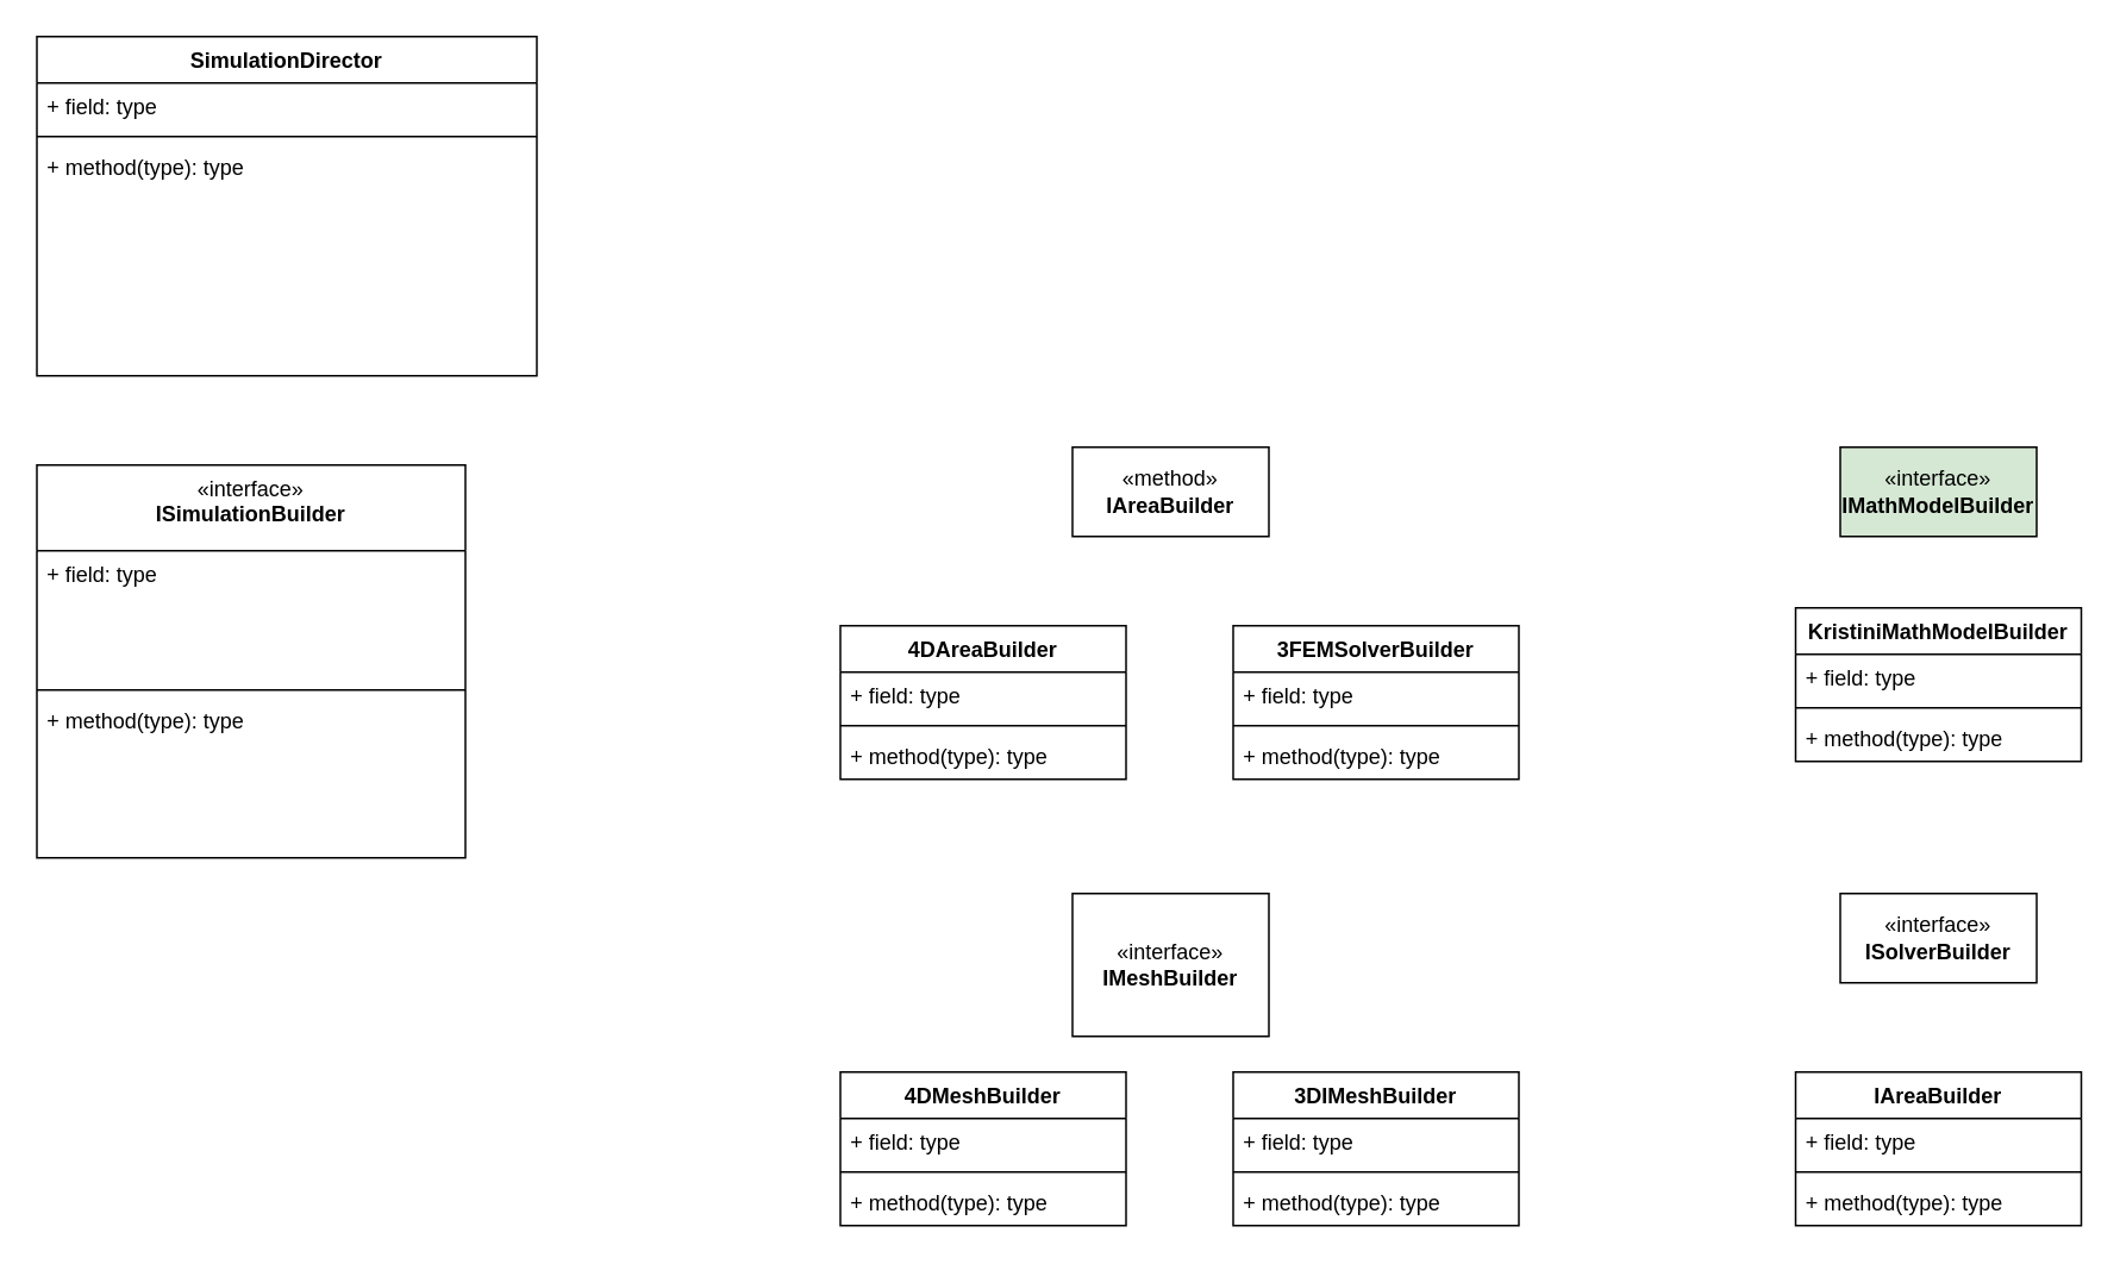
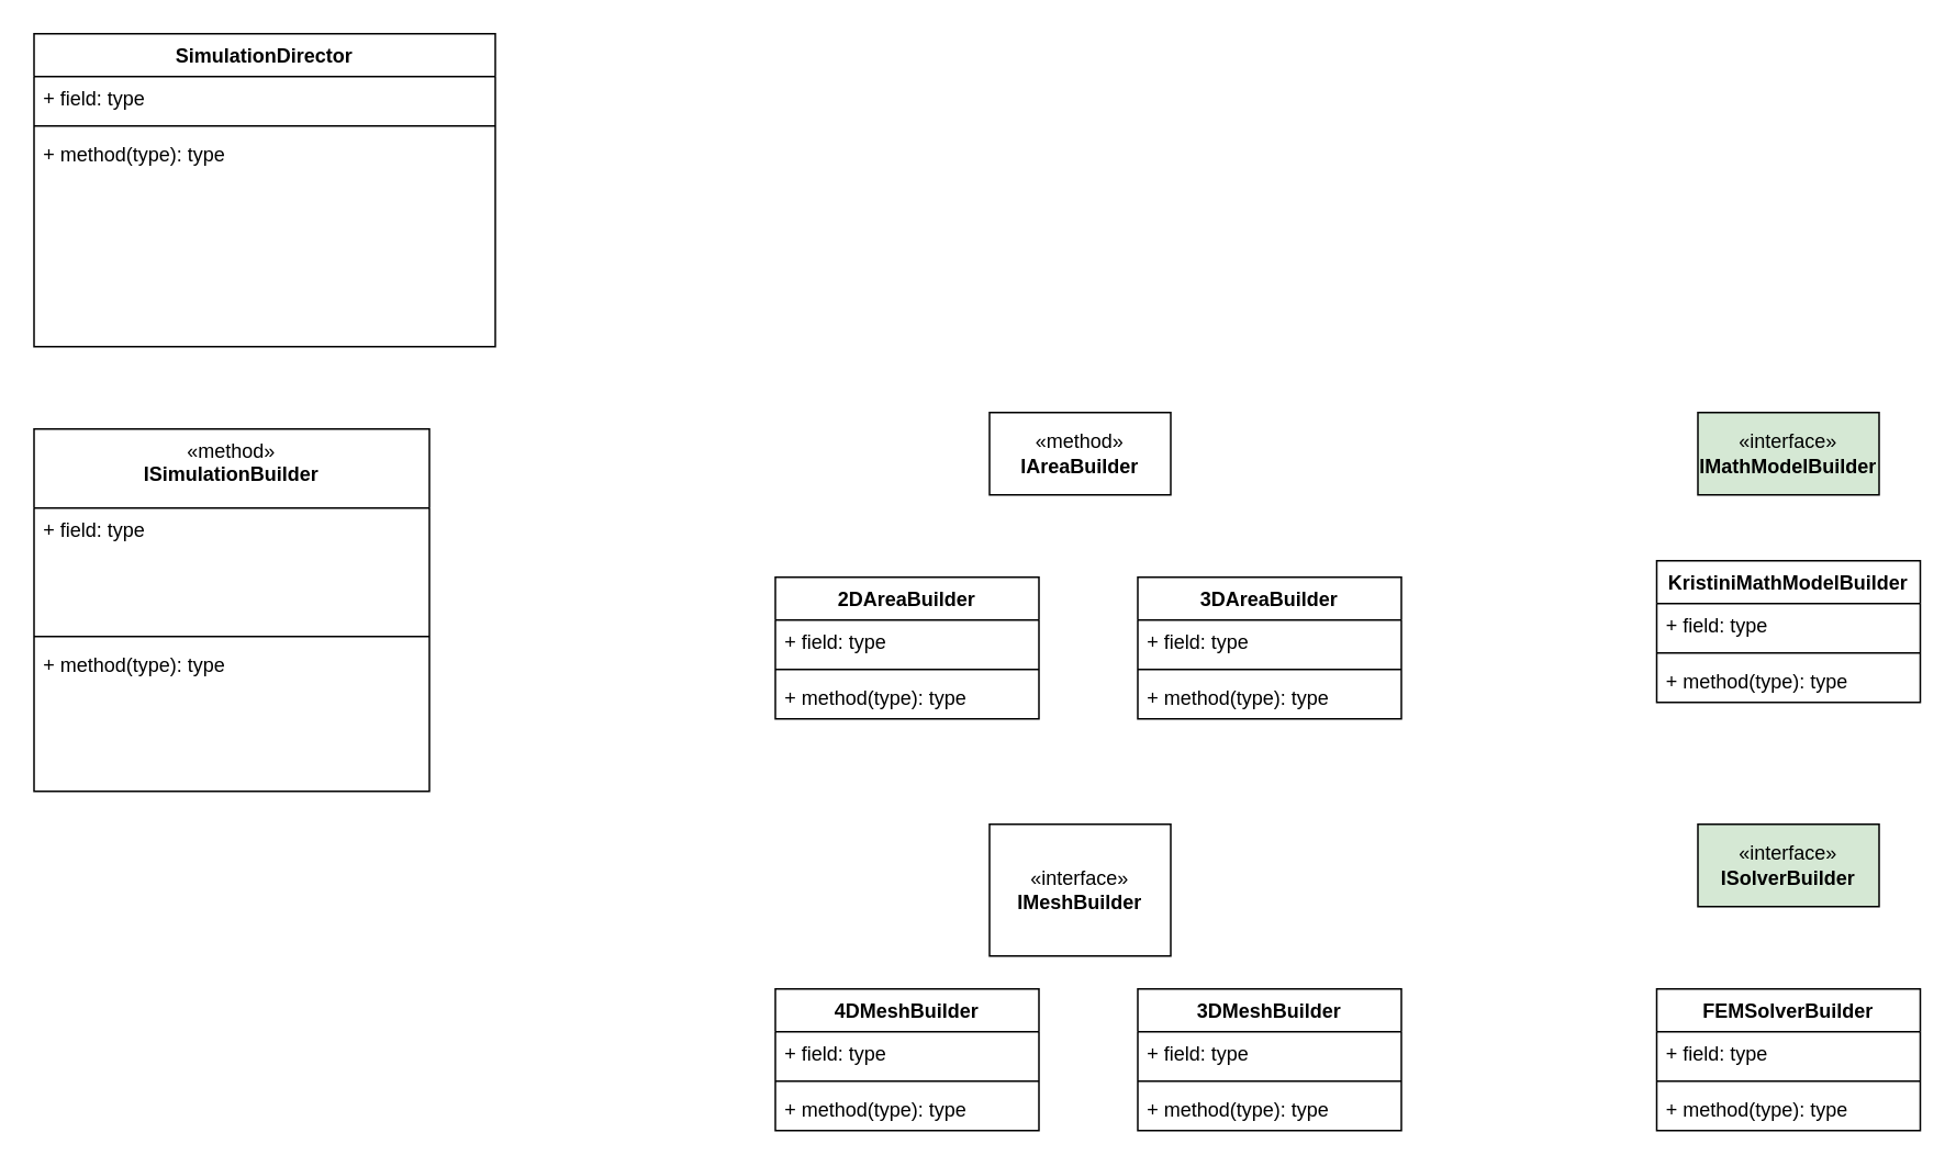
  <mxCell id="0" />
  <mxCell id="1" parent="0" />
  <mxCell id="2" value="SimulationDirector" style="swimlane;fontStyle=1;align=center;verticalAlign=top;childLayout=stackLayout;horizontal=1;startSize=26;horizontalStack=0;resizeParent=1;resizeParentMax=0;resizeLast=0;collapsible=1;marginBottom=0;whiteSpace=wrap;html=1;" vertex="1" parent="1"><mxGeometry x="20" y="20" width="280" height="190" as="geometry" /></mxCell>
  <mxCell id="3" value="+ field: type" style="text;strokeColor=none;fillColor=none;align=left;verticalAlign=top;spacingLeft=4;spacingRight=4;overflow=hidden;rotatable=0;points=[[0,0.5],[1,0.5]];portConstraint=eastwest;whiteSpace=wrap;html=1;" vertex="1" parent="2"><mxGeometry y="26" width="280" height="26" as="geometry" /></mxCell>
  <mxCell id="4" value="" style="line;strokeWidth=1;fillColor=none;align=left;verticalAlign=middle;spacingTop=-1;spacingLeft=3;spacingRight=3;rotatable=0;labelPosition=right;points=[];portConstraint=eastwest;strokeColor=inherit;" vertex="1" parent="2"><mxGeometry y="52" width="280" height="8" as="geometry" /></mxCell>
  <mxCell id="5" value="+ method(type): type" style="text;strokeColor=none;fillColor=none;align=left;verticalAlign=top;spacingLeft=4;spacingRight=4;overflow=hidden;rotatable=0;points=[[0,0.5],[1,0.5]];portConstraint=eastwest;whiteSpace=wrap;html=1;" vertex="1" parent="2"><mxGeometry y="60" width="280" height="130" as="geometry" /></mxCell>
  <mxCell id="6" value="«method»&lt;br&gt;&lt;b&gt;IAreaBuilder&lt;/b&gt;" style="html=1;whiteSpace=wrap;" vertex="1" parent="1"><mxGeometry x="600" y="250" width="110" height="50" as="geometry" /></mxCell>
- <mxCell id="7" value="4DAreaBuilder" style="swimlane;fontStyle=1;align=center;verticalAlign=top;childLayout=stackLayout;horizontal=1;startSize=26;horizontalStack=0;resizeParent=1;resizeParentMax=0;resizeLast=0;collapsible=1;marginBottom=0;whiteSpace=wrap;html=1;" vertex="1" parent="1"><mxGeometry x="470" y="350" width="160" height="86" as="geometry" /></mxCell>
+ <mxCell id="7" value="2DAreaBuilder" style="swimlane;fontStyle=1;align=center;verticalAlign=top;childLayout=stackLayout;horizontal=1;startSize=26;horizontalStack=0;resizeParent=1;resizeParentMax=0;resizeLast=0;collapsible=1;marginBottom=0;whiteSpace=wrap;html=1;" vertex="1" parent="1"><mxGeometry x="470" y="350" width="160" height="86" as="geometry" /></mxCell>
  <mxCell id="8" value="+ field: type" style="text;strokeColor=none;fillColor=none;align=left;verticalAlign=top;spacingLeft=4;spacingRight=4;overflow=hidden;rotatable=0;points=[[0,0.5],[1,0.5]];portConstraint=eastwest;whiteSpace=wrap;html=1;" vertex="1" parent="7"><mxGeometry y="26" width="160" height="26" as="geometry" /></mxCell>
  <mxCell id="9" value="" style="line;strokeWidth=1;fillColor=none;align=left;verticalAlign=middle;spacingTop=-1;spacingLeft=3;spacingRight=3;rotatable=0;labelPosition=right;points=[];portConstraint=eastwest;strokeColor=inherit;" vertex="1" parent="7"><mxGeometry y="52" width="160" height="8" as="geometry" /></mxCell>
  <mxCell id="10" value="+ method(type): type" style="text;strokeColor=none;fillColor=none;align=left;verticalAlign=top;spacingLeft=4;spacingRight=4;overflow=hidden;rotatable=0;points=[[0,0.5],[1,0.5]];portConstraint=eastwest;whiteSpace=wrap;html=1;" vertex="1" parent="7"><mxGeometry y="60" width="160" height="26" as="geometry" /></mxCell>
- <mxCell id="11" value="3FEMSolverBuilder" style="swimlane;fontStyle=1;align=center;verticalAlign=top;childLayout=stackLayout;horizontal=1;startSize=26;horizontalStack=0;resizeParent=1;resizeParentMax=0;resizeLast=0;collapsible=1;marginBottom=0;whiteSpace=wrap;html=1;" vertex="1" parent="1"><mxGeometry x="690" y="350" width="160" height="86" as="geometry" /></mxCell>
+ <mxCell id="11" value="3DAreaBuilder" style="swimlane;fontStyle=1;align=center;verticalAlign=top;childLayout=stackLayout;horizontal=1;startSize=26;horizontalStack=0;resizeParent=1;resizeParentMax=0;resizeLast=0;collapsible=1;marginBottom=0;whiteSpace=wrap;html=1;" vertex="1" parent="1"><mxGeometry x="690" y="350" width="160" height="86" as="geometry" /></mxCell>
  <mxCell id="12" value="+ field: type" style="text;strokeColor=none;fillColor=none;align=left;verticalAlign=top;spacingLeft=4;spacingRight=4;overflow=hidden;rotatable=0;points=[[0,0.5],[1,0.5]];portConstraint=eastwest;whiteSpace=wrap;html=1;" vertex="1" parent="11"><mxGeometry y="26" width="160" height="26" as="geometry" /></mxCell>
  <mxCell id="13" value="" style="line;strokeWidth=1;fillColor=none;align=left;verticalAlign=middle;spacingTop=-1;spacingLeft=3;spacingRight=3;rotatable=0;labelPosition=right;points=[];portConstraint=eastwest;strokeColor=inherit;" vertex="1" parent="11"><mxGeometry y="52" width="160" height="8" as="geometry" /></mxCell>
  <mxCell id="14" value="+ method(type): type" style="text;strokeColor=none;fillColor=none;align=left;verticalAlign=top;spacingLeft=4;spacingRight=4;overflow=hidden;rotatable=0;points=[[0,0.5],[1,0.5]];portConstraint=eastwest;whiteSpace=wrap;html=1;" vertex="1" parent="11"><mxGeometry y="60" width="160" height="26" as="geometry" /></mxCell>
  <mxCell id="15" value="«interface»&lt;br&gt;&lt;b&gt;IMeshBuilder&lt;/b&gt;" style="html=1;whiteSpace=wrap;" vertex="1" parent="1"><mxGeometry x="600" y="500" width="110" height="80" as="geometry" /></mxCell>
  <mxCell id="16" value="4D&lt;b&gt;MeshBuilder&lt;/b&gt;" style="swimlane;fontStyle=1;align=center;verticalAlign=top;childLayout=stackLayout;horizontal=1;startSize=26;horizontalStack=0;resizeParent=1;resizeParentMax=0;resizeLast=0;collapsible=1;marginBottom=0;whiteSpace=wrap;html=1;" vertex="1" parent="1"><mxGeometry x="470" y="600" width="160" height="86" as="geometry" /></mxCell>
  <mxCell id="17" value="+ field: type" style="text;strokeColor=none;fillColor=none;align=left;verticalAlign=top;spacingLeft=4;spacingRight=4;overflow=hidden;rotatable=0;points=[[0,0.5],[1,0.5]];portConstraint=eastwest;whiteSpace=wrap;html=1;" vertex="1" parent="16"><mxGeometry y="26" width="160" height="26" as="geometry" /></mxCell>
  <mxCell id="18" value="" style="line;strokeWidth=1;fillColor=none;align=left;verticalAlign=middle;spacingTop=-1;spacingLeft=3;spacingRight=3;rotatable=0;labelPosition=right;points=[];portConstraint=eastwest;strokeColor=inherit;" vertex="1" parent="16"><mxGeometry y="52" width="160" height="8" as="geometry" /></mxCell>
  <mxCell id="19" value="+ method(type): type" style="text;strokeColor=none;fillColor=none;align=left;verticalAlign=top;spacingLeft=4;spacingRight=4;overflow=hidden;rotatable=0;points=[[0,0.5],[1,0.5]];portConstraint=eastwest;whiteSpace=wrap;html=1;" vertex="1" parent="16"><mxGeometry y="60" width="160" height="26" as="geometry" /></mxCell>
- <mxCell id="20" value="3D&lt;b&gt;IMeshBuilder&lt;/b&gt;" style="swimlane;fontStyle=1;align=center;verticalAlign=top;childLayout=stackLayout;horizontal=1;startSize=26;horizontalStack=0;resizeParent=1;resizeParentMax=0;resizeLast=0;collapsible=1;marginBottom=0;whiteSpace=wrap;html=1;" vertex="1" parent="1"><mxGeometry x="690" y="600" width="160" height="86" as="geometry" /></mxCell>
+ <mxCell id="20" value="3D&lt;b&gt;MeshBuilder&lt;/b&gt;" style="swimlane;fontStyle=1;align=center;verticalAlign=top;childLayout=stackLayout;horizontal=1;startSize=26;horizontalStack=0;resizeParent=1;resizeParentMax=0;resizeLast=0;collapsible=1;marginBottom=0;whiteSpace=wrap;html=1;" vertex="1" parent="1"><mxGeometry x="690" y="600" width="160" height="86" as="geometry" /></mxCell>
  <mxCell id="21" value="+ field: type" style="text;strokeColor=none;fillColor=none;align=left;verticalAlign=top;spacingLeft=4;spacingRight=4;overflow=hidden;rotatable=0;points=[[0,0.5],[1,0.5]];portConstraint=eastwest;whiteSpace=wrap;html=1;" vertex="1" parent="20"><mxGeometry y="26" width="160" height="26" as="geometry" /></mxCell>
  <mxCell id="22" value="" style="line;strokeWidth=1;fillColor=none;align=left;verticalAlign=middle;spacingTop=-1;spacingLeft=3;spacingRight=3;rotatable=0;labelPosition=right;points=[];portConstraint=eastwest;strokeColor=inherit;" vertex="1" parent="20"><mxGeometry y="52" width="160" height="8" as="geometry" /></mxCell>
  <mxCell id="23" value="+ method(type): type" style="text;strokeColor=none;fillColor=none;align=left;verticalAlign=top;spacingLeft=4;spacingRight=4;overflow=hidden;rotatable=0;points=[[0,0.5],[1,0.5]];portConstraint=eastwest;whiteSpace=wrap;html=1;" vertex="1" parent="20"><mxGeometry y="60" width="160" height="26" as="geometry" /></mxCell>
  <mxCell id="24" value="«interface»&lt;br&gt;&lt;b&gt;IMathModelBuilder&lt;/b&gt;" style="html=1;whiteSpace=wrap;fillColor=#d5e8d4;" vertex="1" parent="1"><mxGeometry x="1030" y="250" width="110" height="50" as="geometry" /></mxCell>
  <mxCell id="25" value="KristiniMathModelBuilder" style="swimlane;fontStyle=1;align=center;verticalAlign=top;childLayout=stackLayout;horizontal=1;startSize=26;horizontalStack=0;resizeParent=1;resizeParentMax=0;resizeLast=0;collapsible=1;marginBottom=0;whiteSpace=wrap;html=1;" vertex="1" parent="1"><mxGeometry x="1005" y="340" width="160" height="86" as="geometry" /></mxCell>
  <mxCell id="26" value="+ field: type" style="text;strokeColor=none;fillColor=none;align=left;verticalAlign=top;spacingLeft=4;spacingRight=4;overflow=hidden;rotatable=0;points=[[0,0.5],[1,0.5]];portConstraint=eastwest;whiteSpace=wrap;html=1;" vertex="1" parent="25"><mxGeometry y="26" width="160" height="26" as="geometry" /></mxCell>
  <mxCell id="27" value="" style="line;strokeWidth=1;fillColor=none;align=left;verticalAlign=middle;spacingTop=-1;spacingLeft=3;spacingRight=3;rotatable=0;labelPosition=right;points=[];portConstraint=eastwest;strokeColor=inherit;" vertex="1" parent="25"><mxGeometry y="52" width="160" height="8" as="geometry" /></mxCell>
  <mxCell id="28" value="+ method(type): type" style="text;strokeColor=none;fillColor=none;align=left;verticalAlign=top;spacingLeft=4;spacingRight=4;overflow=hidden;rotatable=0;points=[[0,0.5],[1,0.5]];portConstraint=eastwest;whiteSpace=wrap;html=1;" vertex="1" parent="25"><mxGeometry y="60" width="160" height="26" as="geometry" /></mxCell>
- <mxCell id="29" value="«interface»&lt;br&gt;&lt;b&gt;ISolverBuilder&lt;/b&gt;" style="html=1;whiteSpace=wrap;" vertex="1" parent="1"><mxGeometry x="1030" y="500" width="110" height="50" as="geometry" /></mxCell>
- <mxCell id="30" value="IAreaBuilder" style="swimlane;fontStyle=1;align=center;verticalAlign=top;childLayout=stackLayout;horizontal=1;startSize=26;horizontalStack=0;resizeParent=1;resizeParentMax=0;resizeLast=0;collapsible=1;marginBottom=0;whiteSpace=wrap;html=1;" vertex="1" parent="1"><mxGeometry x="1005" y="600" width="160" height="86" as="geometry" /></mxCell>
+ <mxCell id="29" value="«interface»&lt;br&gt;&lt;b&gt;ISolverBuilder&lt;/b&gt;" style="html=1;whiteSpace=wrap;fillColor=#d5e8d4;" vertex="1" parent="1"><mxGeometry x="1030" y="500" width="110" height="50" as="geometry" /></mxCell>
+ <mxCell id="30" value="FEMSolverBuilder" style="swimlane;fontStyle=1;align=center;verticalAlign=top;childLayout=stackLayout;horizontal=1;startSize=26;horizontalStack=0;resizeParent=1;resizeParentMax=0;resizeLast=0;collapsible=1;marginBottom=0;whiteSpace=wrap;html=1;" vertex="1" parent="1"><mxGeometry x="1005" y="600" width="160" height="86" as="geometry" /></mxCell>
  <mxCell id="31" value="+ field: type" style="text;strokeColor=none;fillColor=none;align=left;verticalAlign=top;spacingLeft=4;spacingRight=4;overflow=hidden;rotatable=0;points=[[0,0.5],[1,0.5]];portConstraint=eastwest;whiteSpace=wrap;html=1;" vertex="1" parent="30"><mxGeometry y="26" width="160" height="26" as="geometry" /></mxCell>
  <mxCell id="32" value="" style="line;strokeWidth=1;fillColor=none;align=left;verticalAlign=middle;spacingTop=-1;spacingLeft=3;spacingRight=3;rotatable=0;labelPosition=right;points=[];portConstraint=eastwest;strokeColor=inherit;" vertex="1" parent="30"><mxGeometry y="52" width="160" height="8" as="geometry" /></mxCell>
  <mxCell id="33" value="+ method(type): type" style="text;strokeColor=none;fillColor=none;align=left;verticalAlign=top;spacingLeft=4;spacingRight=4;overflow=hidden;rotatable=0;points=[[0,0.5],[1,0.5]];portConstraint=eastwest;whiteSpace=wrap;html=1;" vertex="1" parent="30"><mxGeometry y="60" width="160" height="26" as="geometry" /></mxCell>
- <mxCell id="34" value="&lt;span style=&quot;font-weight: 400;&quot;&gt;«interface»&lt;br&gt;&lt;/span&gt;&lt;b&gt;ISimulationBuilder&lt;/b&gt;&lt;span style=&quot;font-weight: 400;&quot;&gt;&lt;/span&gt;" style="swimlane;fontStyle=1;align=center;verticalAlign=top;childLayout=stackLayout;horizontal=1;startSize=48;horizontalStack=0;resizeParent=1;resizeParentMax=0;resizeLast=0;collapsible=1;marginBottom=0;whiteSpace=wrap;html=1;" vertex="1" parent="1"><mxGeometry x="20" y="260" width="240" height="220" as="geometry" /></mxCell>
+ <mxCell id="34" value="&lt;span style=&quot;font-weight: 400;&quot;&gt;«method»&lt;br&gt;&lt;/span&gt;&lt;b&gt;ISimulationBuilder&lt;/b&gt;&lt;span style=&quot;font-weight: 400;&quot;&gt;&lt;/span&gt;" style="swimlane;fontStyle=1;align=center;verticalAlign=top;childLayout=stackLayout;horizontal=1;startSize=48;horizontalStack=0;resizeParent=1;resizeParentMax=0;resizeLast=0;collapsible=1;marginBottom=0;whiteSpace=wrap;html=1;" vertex="1" parent="1"><mxGeometry x="20" y="260" width="240" height="220" as="geometry" /></mxCell>
  <mxCell id="35" value="+ field: type" style="text;strokeColor=none;fillColor=none;align=left;verticalAlign=top;spacingLeft=4;spacingRight=4;overflow=hidden;rotatable=0;points=[[0,0.5],[1,0.5]];portConstraint=eastwest;whiteSpace=wrap;html=1;" vertex="1" parent="34"><mxGeometry y="48" width="240" height="74" as="geometry" /></mxCell>
  <mxCell id="36" value="" style="line;strokeWidth=1;fillColor=none;align=left;verticalAlign=middle;spacingTop=-1;spacingLeft=3;spacingRight=3;rotatable=0;labelPosition=right;points=[];portConstraint=eastwest;strokeColor=inherit;" vertex="1" parent="34"><mxGeometry y="122" width="240" height="8" as="geometry" /></mxCell>
  <mxCell id="37" value="+ method(type): type" style="text;strokeColor=none;fillColor=none;align=left;verticalAlign=top;spacingLeft=4;spacingRight=4;overflow=hidden;rotatable=0;points=[[0,0.5],[1,0.5]];portConstraint=eastwest;whiteSpace=wrap;html=1;" vertex="1" parent="34"><mxGeometry y="130" width="240" height="90" as="geometry" /></mxCell>
